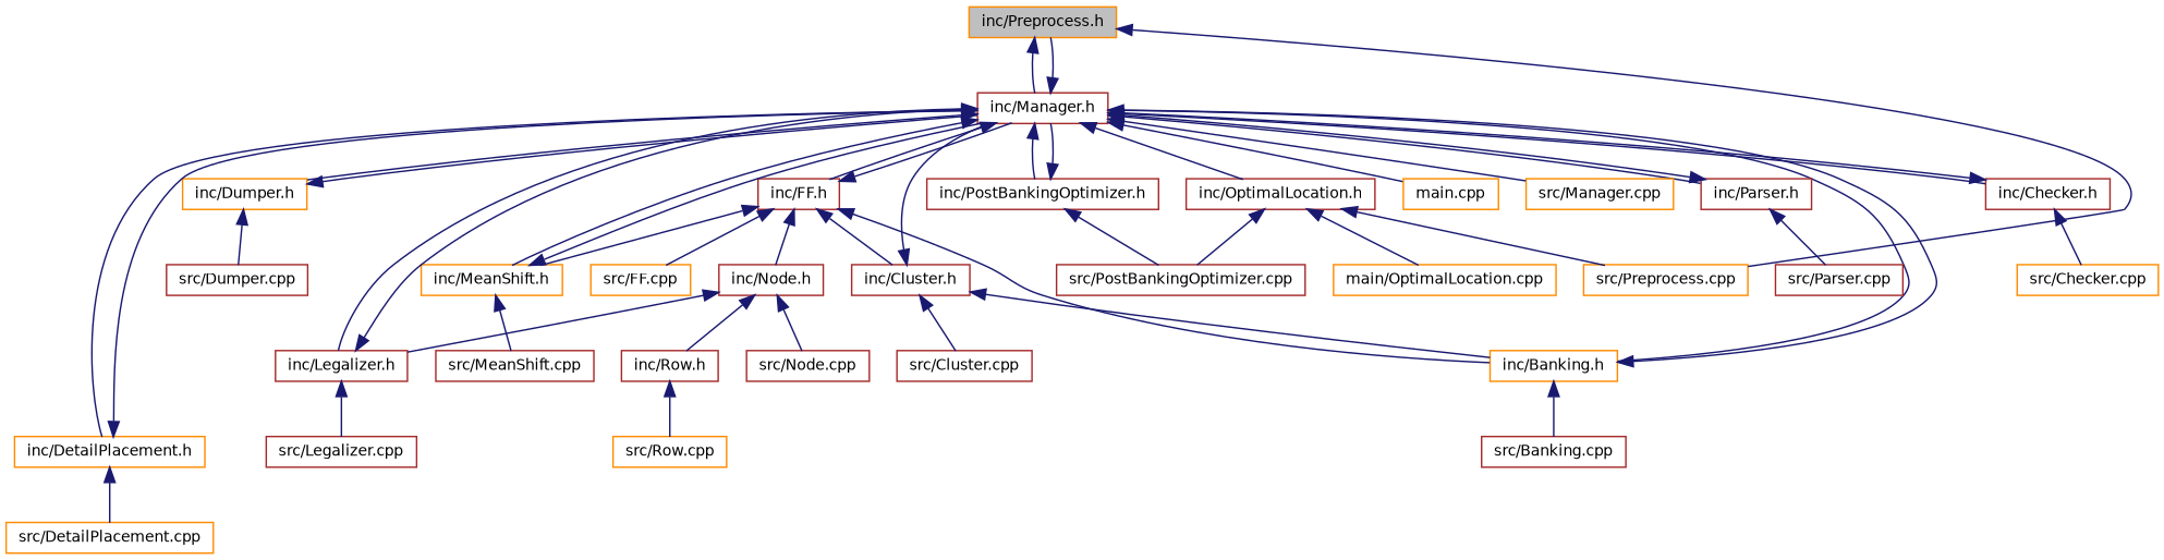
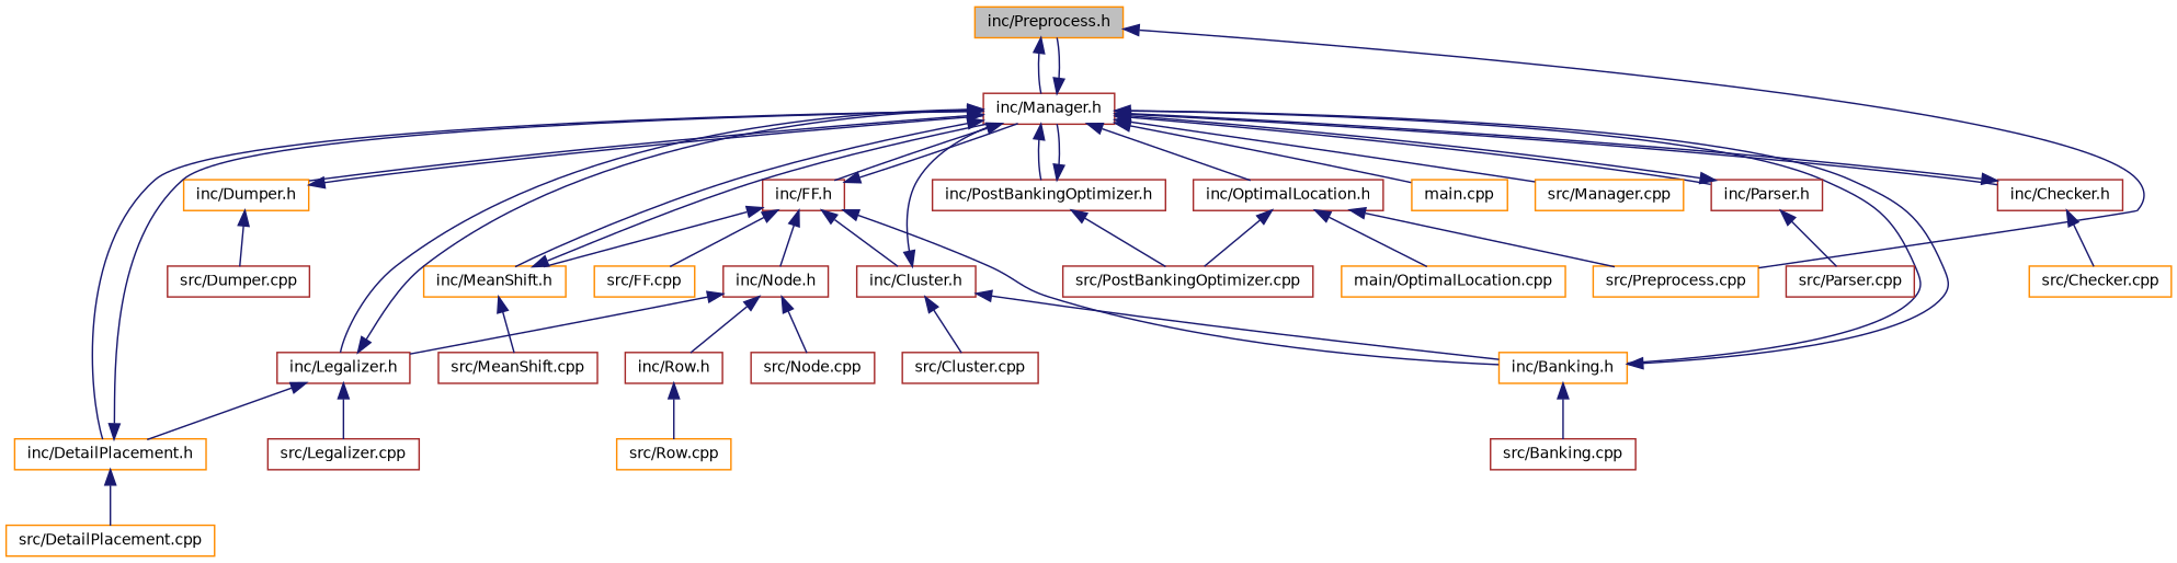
  digraph {
    node [color=brown fillcolor=white fontname=Helvetica fontsize=10 shape=record style=filled]
    edge [color=midnightblue dir=back fontname=Helvetica fontsize=10 labelfontname=Helvetica labelfontsize=10 style=solid]
    n1 [color=darkorange fillcolor=grey75 fontcolor=black height=0.2 label="inc/Preprocess.h" width=0.4]
    n2 [height=0.2 label="inc/Manager.h" width=0.4]
    n3 [color=darkorange height=0.2 label="src/Preprocess.cpp" width=0.4]
    n4 [color=darkorange height=0.2 label="inc/Banking.h" width=0.4]
    n5 [height=0.2 label="inc/Checker.h" width=0.4]
    n6 [color=darkorange height=0.2 label="inc/DetailPlacement.h" width=0.4]
    n7 [color=darkorange height=0.2 label="inc/Dumper.h" width=0.4]
    n8 [height=0.2 label="inc/FF.h" width=0.4]
    n9 [color=darkorange height=0.2 label="inc/MeanShift.h" width=0.4]
    n10 [height=0.2 label="inc/Legalizer.h" width=0.4]
    n11 [height=0.2 label="inc/OptimalLocation.h" width=0.4]
    n12 [height=0.2 label="inc/Parser.h" width=0.4]
    n13 [height=0.2 label="inc/PostBankingOptimizer.h" width=0.4]
    n14 [color=darkorange height=0.2 label="main.cpp" width=0.4]
    n15 [color=darkorange height=0.2 label="src/Manager.cpp" width=0.4]
    n16 [height=0.2 label="src/Banking.cpp" width=0.4]
    n17 [color=darkorange height=0.2 label="src/Checker.cpp" width=0.4]
    n18 [color=darkorange height=0.2 label="src/DetailPlacement.cpp" width=0.4]
    n19 [height=0.2 label="src/Dumper.cpp" width=0.4]
    n20 [height=0.2 label="inc/Cluster.h" width=0.4]
    n21 [height=0.2 label="inc/Node.h" width=0.4]
    n22 [color=darkorange height=0.2 label="src/FF.cpp" width=0.4]
    n23 [height=0.2 label="src/MeanShift.cpp" width=0.4]
    n24 [height=0.2 label="src/Legalizer.cpp" width=0.4]
    n25 [color=darkorange height=0.2 label="main/OptimalLocation.cpp" width=0.4]
    n26 [height=0.2 label="src/PostBankingOptimizer.cpp" width=0.4]
    n27 [height=0.2 label="src/Parser.cpp" width=0.4]
    n28 [height=0.2 label="src/Cluster.cpp" width=0.4]
    n29 [height=0.2 label="inc/Row.h" width=0.4]
    n30 [height=0.2 label="src/Node.cpp" width=0.4]
    n31 [color=darkorange height=0.2 label="src/Row.cpp" width=0.4]
    n1 -> n2
    n1 -> n3
    n2 -> n1
    n2 -> n4
    n2 -> n5
    n2 -> n6
    n2 -> n7
    n2 -> n8
    n2 -> n9
    n2 -> n10
    n2 -> n11
    n2 -> n12
    n2 -> n13
    n2 -> n14
    n2 -> n15
    n4 -> n2
    n4 -> n16
    n5 -> n2
    n5 -> n17
    n6 -> n2
    n6 -> n18
    n7 -> n2
    n7 -> n19
    n8 -> n2
    n8 -> n4
    n8 -> n9
    n8 -> n20
    n8 -> n21
    n8 -> n22
    n9 -> n2
    n9 -> n23
    n10 -> n2
+   n10 -> n6
    n10 -> n24
    n11 -> n3
    n11 -> n25
    n11 -> n26
    n12 -> n2
    n12 -> n27
    n13 -> n2
    n13 -> n26
    n20 -> n2
    n20 -> n4
    n20 -> n28
    n21 -> n10
    n21 -> n29
    n21 -> n30
    n29 -> n31
  }
